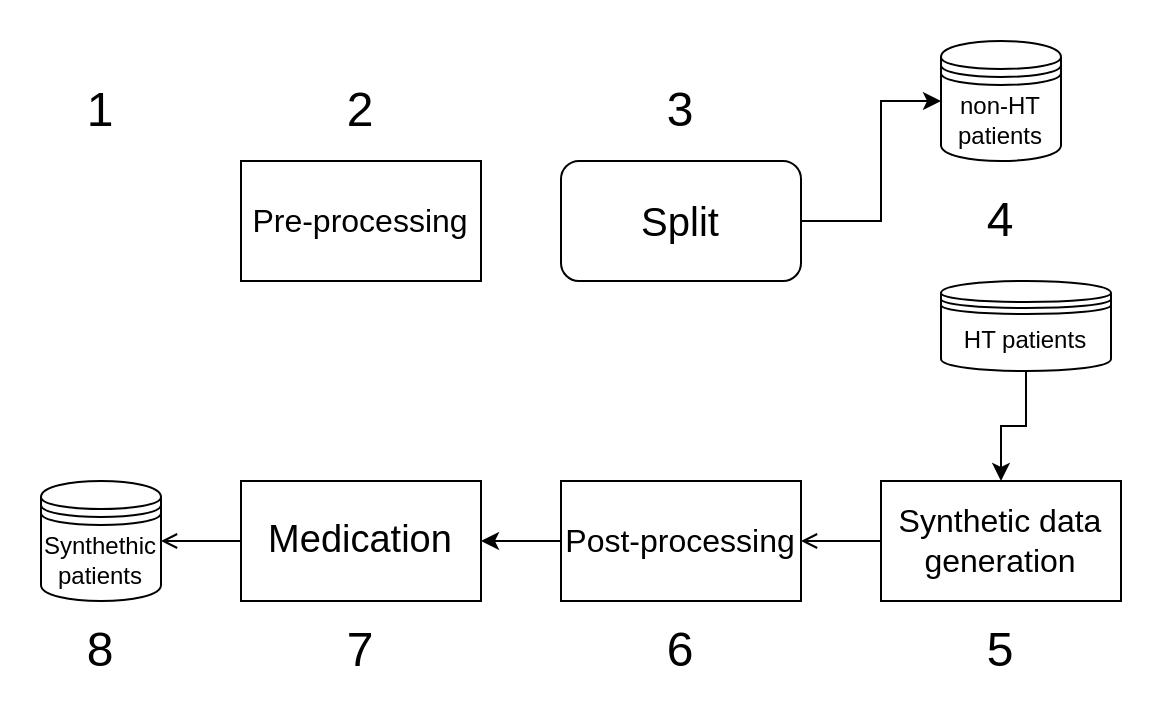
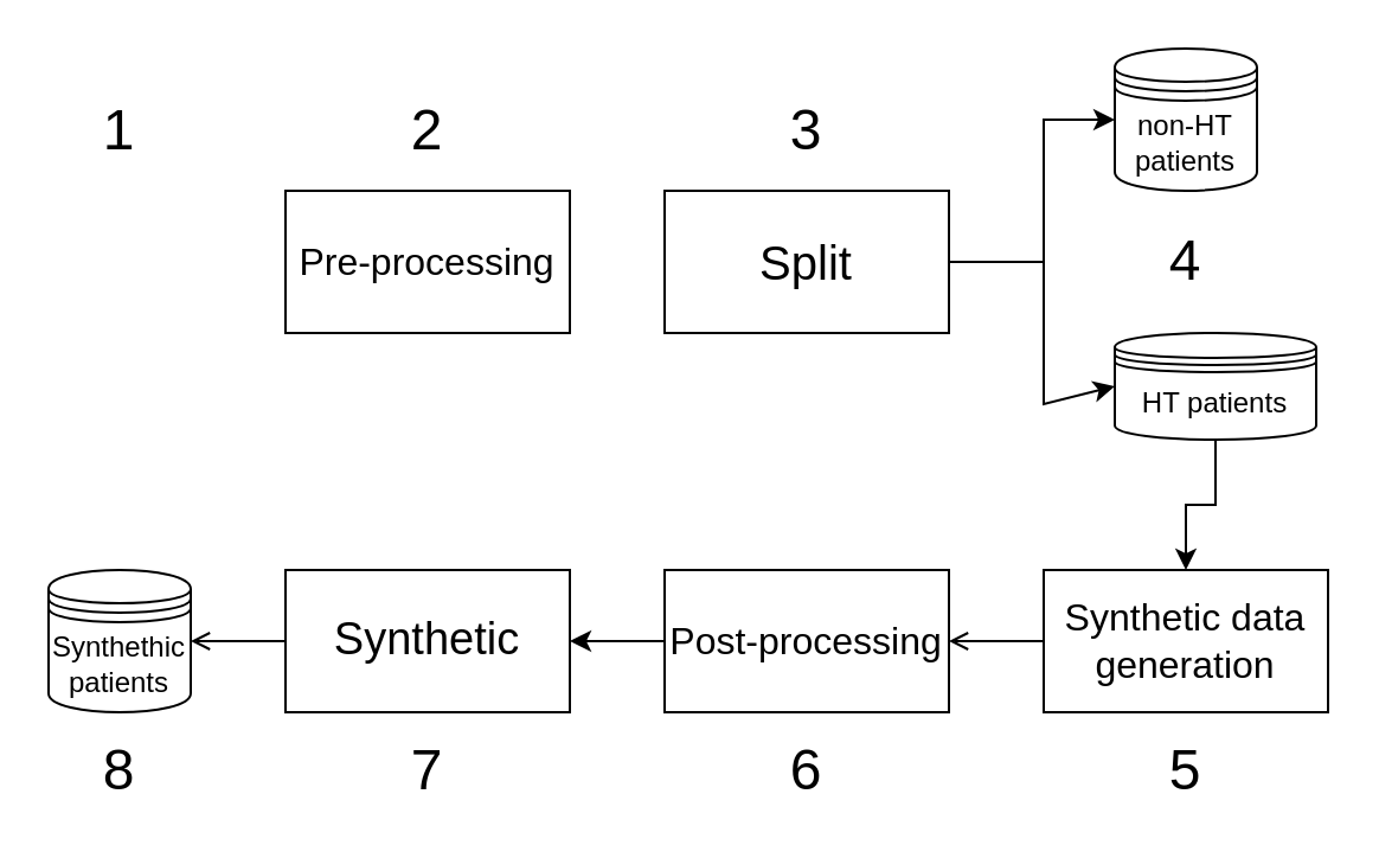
  <mxCell id="0" />
  <mxCell id="1" parent="0" />
  <mxCell id="2" value="non-HT patients" style="shape=datastore;whiteSpace=wrap;html=1;" vertex="1" parent="1"><mxGeometry x="470" y="20" width="60" height="60" as="geometry" /></mxCell>
  <mxCell id="3" value="Pre-processing" style="rounded=0;whiteSpace=wrap;html=1;fontSize=16;" vertex="1" parent="1"><mxGeometry x="120" y="80" width="120" height="60" as="geometry" /></mxCell>
- <mxCell id="4" value="Split" style="whiteSpace=wrap;html=1;fontSize=20;rounded=1;" vertex="1" parent="1"><mxGeometry x="280" y="80" width="120" height="60" as="geometry" /></mxCell>
+ <mxCell id="4" value="Split" style="rounded=0;whiteSpace=wrap;html=1;fontSize=20;" vertex="1" parent="1"><mxGeometry x="280" y="80" width="120" height="60" as="geometry" /></mxCell>
  <mxCell id="5" style="edgeStyle=orthogonalEdgeStyle;rounded=0;orthogonalLoop=1;jettySize=auto;html=1;exitX=0.5;exitY=1;exitDx=0;exitDy=0;entryX=0.5;entryY=0;entryDx=0;entryDy=0;" edge="1" parent="1" source="6" target="8"><mxGeometry relative="1" as="geometry" /></mxCell>
  <mxCell id="6" value="HT patients" style="shape=datastore;whiteSpace=wrap;html=1;" vertex="1" parent="1"><mxGeometry x="470" y="140" width="85" height="45" as="geometry" /></mxCell>
  <mxCell id="7" style="edgeStyle=orthogonalEdgeStyle;rounded=0;orthogonalLoop=1;jettySize=auto;html=1;exitX=0;exitY=0.5;exitDx=0;exitDy=0;entryX=1;entryY=0.5;entryDx=0;entryDy=0;endArrow=open;" edge="1" parent="1" source="8" target="10"><mxGeometry relative="1" as="geometry" /></mxCell>
  <mxCell id="8" value="Synthetic data generation" style="rounded=0;whiteSpace=wrap;html=1;fontSize=16;" vertex="1" parent="1"><mxGeometry x="440" y="240" width="120" height="60" as="geometry" /></mxCell>
  <mxCell id="9" style="edgeStyle=orthogonalEdgeStyle;rounded=0;orthogonalLoop=1;jettySize=auto;html=1;exitX=0;exitY=0.5;exitDx=0;exitDy=0;entryX=1;entryY=0.5;entryDx=0;entryDy=0;" edge="1" parent="1" source="10" target="12"><mxGeometry relative="1" as="geometry" /></mxCell>
  <mxCell id="10" value="Post-processing" style="rounded=0;whiteSpace=wrap;html=1;fontSize=16;" vertex="1" parent="1"><mxGeometry x="280" y="240" width="120" height="60" as="geometry" /></mxCell>
  <mxCell id="11" style="edgeStyle=orthogonalEdgeStyle;rounded=0;orthogonalLoop=1;jettySize=auto;html=1;exitX=0;exitY=0.5;exitDx=0;exitDy=0;entryX=1;entryY=0.5;entryDx=0;entryDy=0;endArrow=open;" edge="1" parent="1" source="12" target="13"><mxGeometry relative="1" as="geometry" /></mxCell>
- <mxCell id="12" value="Medication" style="rounded=0;whiteSpace=wrap;html=1;fontSize=19;" vertex="1" parent="1"><mxGeometry x="120" y="240" width="120" height="60" as="geometry" /></mxCell>
+ <mxCell id="12" value="Synthetic" style="rounded=0;whiteSpace=wrap;html=1;fontSize=19;" vertex="1" parent="1"><mxGeometry x="120" y="240" width="120" height="60" as="geometry" /></mxCell>
  <mxCell id="13" value="Synthethic patients" style="shape=datastore;whiteSpace=wrap;html=1;" vertex="1" parent="1"><mxGeometry x="20" y="240" width="60" height="60" as="geometry" /></mxCell>
+ <mxCell id="14" value="" style="endArrow=classic;html=1;rounded=0;exitX=1;exitY=0.5;exitDx=0;exitDy=0;entryX=0;entryY=0.5;entryDx=0;entryDy=0;" edge="1" parent="1" source="4" target="6"><mxGeometry width="50" height="50" relative="1" as="geometry"><mxPoint x="480" y="130" as="sourcePoint" /><mxPoint x="530" y="80" as="targetPoint" /><Array as="points"><mxPoint x="440" y="110" /><mxPoint x="440" y="170" /></Array></mxGeometry></mxCell>
  <mxCell id="15" value="" style="endArrow=classic;html=1;rounded=0;entryX=0;entryY=0.5;entryDx=0;entryDy=0;exitX=1;exitY=0.5;exitDx=0;exitDy=0;" edge="1" parent="1" source="4" target="2"><mxGeometry width="50" height="50" relative="1" as="geometry"><mxPoint x="420" y="90" as="sourcePoint" /><mxPoint x="470" y="40" as="targetPoint" /><Array as="points"><mxPoint x="440" y="110" /><mxPoint x="440" y="50" /></Array></mxGeometry></mxCell>
  <mxCell id="16" value="1" style="text;html=1;align=center;verticalAlign=middle;whiteSpace=wrap;rounded=0;fontSize=24;" vertex="1" parent="1"><mxGeometry x="20" y="40" width="60" height="30" as="geometry" /></mxCell>
  <mxCell id="17" value="2" style="text;html=1;align=center;verticalAlign=middle;whiteSpace=wrap;rounded=0;fontSize=24;" vertex="1" parent="1"><mxGeometry x="150" y="40" width="60" height="30" as="geometry" /></mxCell>
  <mxCell id="18" value="3" style="text;html=1;align=center;verticalAlign=middle;whiteSpace=wrap;rounded=0;fontSize=24;" vertex="1" parent="1"><mxGeometry x="310" y="40" width="60" height="30" as="geometry" /></mxCell>
  <mxCell id="19" value="4" style="text;html=1;align=center;verticalAlign=middle;whiteSpace=wrap;rounded=0;fontSize=24;" vertex="1" parent="1"><mxGeometry x="470" y="95" width="60" height="30" as="geometry" /></mxCell>
  <mxCell id="20" value="5" style="text;html=1;align=center;verticalAlign=middle;whiteSpace=wrap;rounded=0;fontSize=24;" vertex="1" parent="1"><mxGeometry x="470" y="310" width="60" height="30" as="geometry" /></mxCell>
  <mxCell id="21" value="6" style="text;html=1;align=center;verticalAlign=middle;whiteSpace=wrap;rounded=0;fontSize=24;" vertex="1" parent="1"><mxGeometry x="310" y="310" width="60" height="30" as="geometry" /></mxCell>
  <mxCell id="22" value="7" style="text;html=1;align=center;verticalAlign=middle;whiteSpace=wrap;rounded=0;fontSize=24;" vertex="1" parent="1"><mxGeometry x="150" y="310" width="60" height="30" as="geometry" /></mxCell>
  <mxCell id="23" value="8" style="text;html=1;align=center;verticalAlign=middle;whiteSpace=wrap;rounded=0;fontSize=24;" vertex="1" parent="1"><mxGeometry x="20" y="310" width="60" height="30" as="geometry" /></mxCell>
